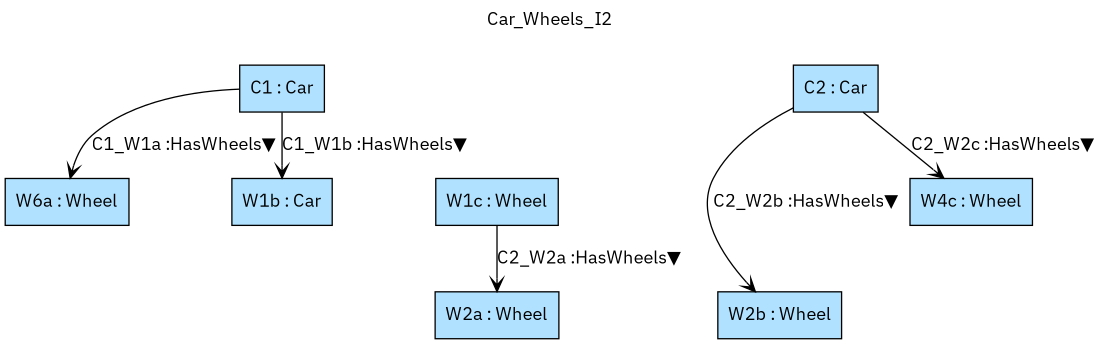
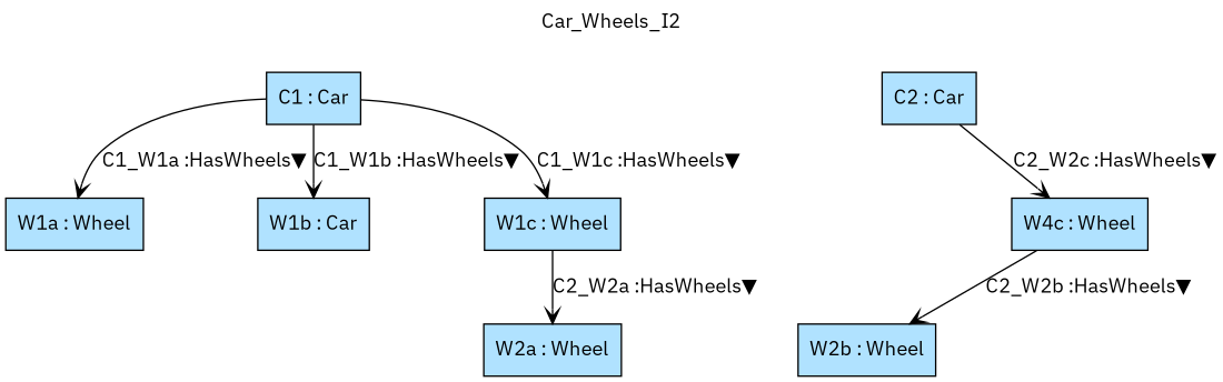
  digraph {
    fontname="IBM Plex Sans"
    label=Car_Wheels_I2
    labelfontsize=12
    labelloc=tl
    node [fillcolor=lightskyblue1 fontname="IBM Plex Sans" shape=box style=filled]
    edge [arrowhead=vee fontname="IBM Plex Sans"]
-   n1 [label="W6a : Wheel"]
+   n1 [label="W1a : Wheel"]
    n2 [label="W1b : Car"]
    n3 [label="C1 : Car"]
    n4 [label="W1c : Wheel"]
    n5 [label="W2a : Wheel"]
    n6 [label="W2b : Wheel"]
    n7 [label="C2 : Car"]
    n8 [label="W4c : Wheel"]
    n3 -> n1 [label="C1_W1a :HasWheels▼"]
    n3 -> n2 [label="C1_W1b :HasWheels▼"]
+   n3 -> n4 [label="C1_W1c :HasWheels▼"]
    n4 -> n5 [label="C2_W2a :HasWheels▼"]
-   n7 -> n6 [label="C2_W2b :HasWheels▼"]
+   n8 -> n6 [label="C2_W2b :HasWheels▼"]
    n7 -> n8 [label="C2_W2c :HasWheels▼"]
  }
